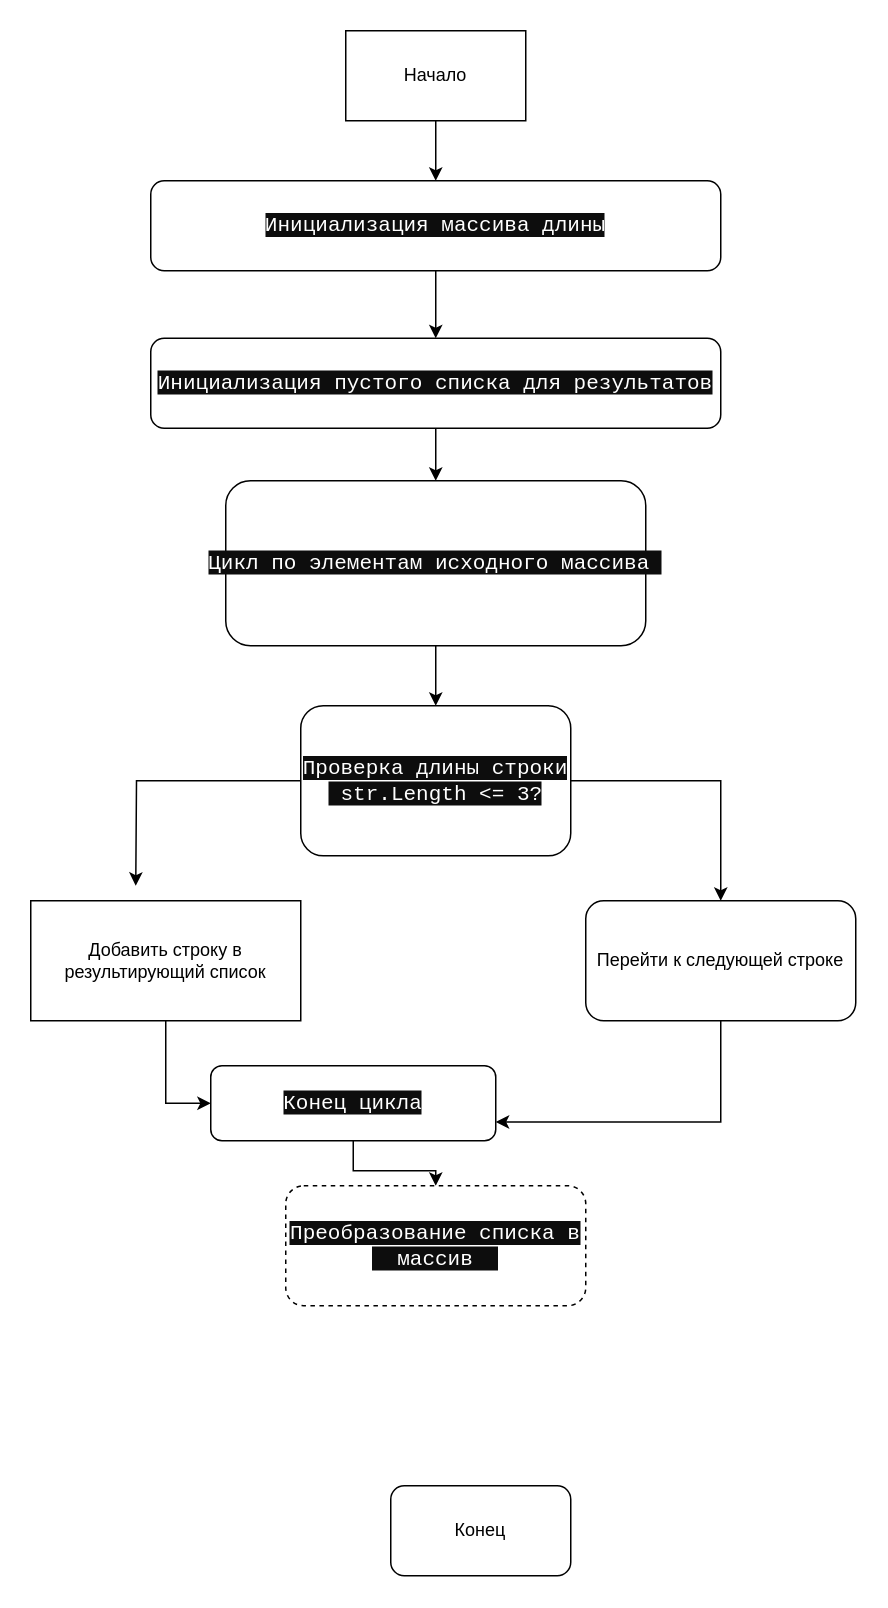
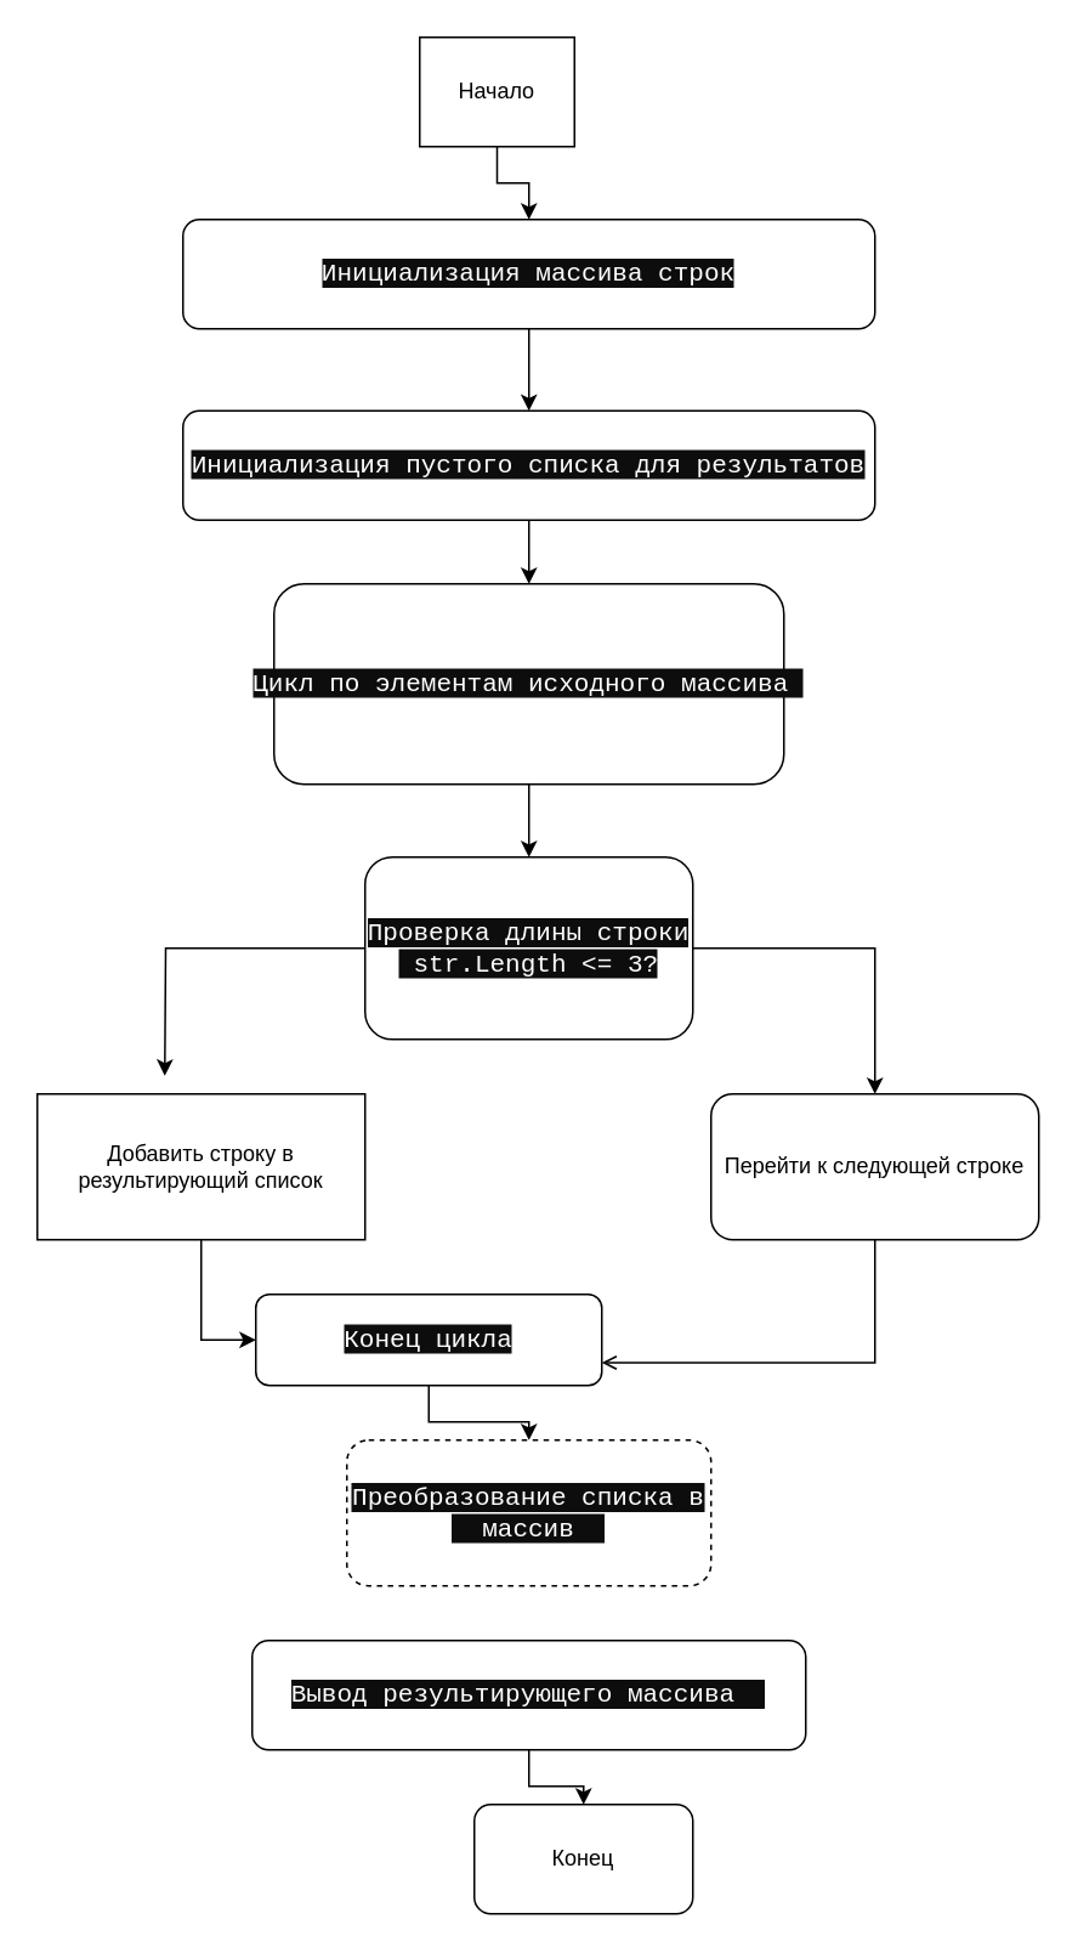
  <mxCell id="0" />
  <mxCell id="1" parent="0" />
  <mxCell id="2" value="" style="edgeStyle=orthogonalEdgeStyle;rounded=0;orthogonalLoop=1;jettySize=auto;html=1;" edge="1" parent="1" source="3" target="5"><mxGeometry relative="1" as="geometry" /></mxCell>
- <mxCell id="3" value="Начало" style="rounded=0;whiteSpace=wrap;html=1;" vertex="1" parent="1"><mxGeometry x="230" y="20" width="120" height="60" as="geometry" /></mxCell>
+ <mxCell id="3" value="Начало" style="rounded=0;whiteSpace=wrap;html=1;" vertex="1" parent="1"><mxGeometry x="230" y="20" width="85" height="60" as="geometry" /></mxCell>
  <mxCell id="4" value="" style="edgeStyle=orthogonalEdgeStyle;rounded=0;orthogonalLoop=1;jettySize=auto;html=1;" edge="1" parent="1" source="5" target="8"><mxGeometry relative="1" as="geometry" /></mxCell>
- <mxCell id="5" value="&lt;span style=&quot;color: rgb(255, 255, 255); font-family: ui-monospace, SFMono-Regular, &amp;quot;SF Mono&amp;quot;, Menlo, Consolas, &amp;quot;Liberation Mono&amp;quot;, monospace; font-size: 14px; text-align: left; white-space: pre; background-color: rgb(13, 13, 13);&quot;&gt;Инициализация массива длины&lt;/span&gt;" style="rounded=1;whiteSpace=wrap;html=1;" vertex="1" parent="1"><mxGeometry x="100" y="120" width="380" height="60" as="geometry" /></mxCell>
+ <mxCell id="5" value="&lt;span style=&quot;color: rgb(255, 255, 255); font-family: ui-monospace, SFMono-Regular, &amp;quot;SF Mono&amp;quot;, Menlo, Consolas, &amp;quot;Liberation Mono&amp;quot;, monospace; font-size: 14px; text-align: left; white-space: pre; background-color: rgb(13, 13, 13);&quot;&gt;Инициализация массива строк&lt;/span&gt;" style="rounded=1;whiteSpace=wrap;html=1;" vertex="1" parent="1"><mxGeometry x="100" y="120" width="380" height="60" as="geometry" /></mxCell>
  <mxCell id="6" value="Text" style="text;html=1;align=center;verticalAlign=middle;whiteSpace=wrap;rounded=0;" vertex="1" parent="1"><mxGeometry x="60" y="240" width="430" height="30" as="geometry" /></mxCell>
  <mxCell id="7" value="" style="edgeStyle=orthogonalEdgeStyle;rounded=0;orthogonalLoop=1;jettySize=auto;html=1;" edge="1" parent="1" source="8" target="10"><mxGeometry relative="1" as="geometry" /></mxCell>
  <mxCell id="8" value="&lt;span style=&quot;color: rgb(255, 255, 255); font-family: ui-monospace, SFMono-Regular, &amp;quot;SF Mono&amp;quot;, Menlo, Consolas, &amp;quot;Liberation Mono&amp;quot;, monospace; font-size: 14px; text-align: left; white-space: pre; background-color: rgb(13, 13, 13);&quot;&gt;Инициализация пустого списка для результатов&lt;/span&gt;" style="rounded=1;whiteSpace=wrap;html=1;" vertex="1" parent="1"><mxGeometry x="100" y="225" width="380" height="60" as="geometry" /></mxCell>
  <mxCell id="9" value="" style="edgeStyle=orthogonalEdgeStyle;rounded=0;orthogonalLoop=1;jettySize=auto;html=1;" edge="1" parent="1" source="10" target="13"><mxGeometry relative="1" as="geometry" /></mxCell>
  <mxCell id="10" value="&lt;span style=&quot;color: rgb(255, 255, 255); font-family: ui-monospace, SFMono-Regular, &amp;quot;SF Mono&amp;quot;, Menlo, Consolas, &amp;quot;Liberation Mono&amp;quot;, monospace; font-size: 14px; text-align: left; white-space: pre; background-color: rgb(13, 13, 13);&quot;&gt;Цикл по элементам исходного массива &lt;/span&gt;" style="rounded=1;whiteSpace=wrap;html=1;" vertex="1" parent="1"><mxGeometry x="150" y="320" width="280" height="110" as="geometry" /></mxCell>
  <mxCell id="11" style="edgeStyle=orthogonalEdgeStyle;rounded=0;orthogonalLoop=1;jettySize=auto;html=1;entryX=0.5;entryY=0;entryDx=0;entryDy=0;" edge="1" parent="1" source="13" target="17"><mxGeometry relative="1" as="geometry" /></mxCell>
  <mxCell id="12" style="edgeStyle=orthogonalEdgeStyle;rounded=0;orthogonalLoop=1;jettySize=auto;html=1;" edge="1" parent="1" source="13"><mxGeometry relative="1" as="geometry"><mxPoint x="90" y="590" as="targetPoint" /></mxGeometry></mxCell>
  <mxCell id="13" value="&lt;span style=&quot;color: rgb(255, 255, 255); font-family: ui-monospace, SFMono-Regular, &amp;quot;SF Mono&amp;quot;, Menlo, Consolas, &amp;quot;Liberation Mono&amp;quot;, monospace; font-size: 14px; text-align: left; white-space: pre; background-color: rgb(13, 13, 13);&quot;&gt;Проверка длины строки&lt;/span&gt;&lt;div&gt;&lt;span style=&quot;color: rgb(255, 255, 255); font-family: ui-monospace, SFMono-Regular, &amp;quot;SF Mono&amp;quot;, Menlo, Consolas, &amp;quot;Liberation Mono&amp;quot;, monospace; font-size: 14px; text-align: left; white-space: pre; background-color: rgb(13, 13, 13);&quot;&gt; str.Length &amp;lt;= 3?&lt;/span&gt;&lt;/div&gt;" style="rounded=1;whiteSpace=wrap;html=1;" vertex="1" parent="1"><mxGeometry x="200" y="470" width="180" height="100" as="geometry" /></mxCell>
  <mxCell id="14" style="edgeStyle=orthogonalEdgeStyle;rounded=0;orthogonalLoop=1;jettySize=auto;html=1;entryX=0;entryY=0.5;entryDx=0;entryDy=0;" edge="1" parent="1" source="15" target="19"><mxGeometry relative="1" as="geometry" /></mxCell>
  <mxCell id="15" value="Добавить строку в результирующий список" style="rounded=0;whiteSpace=wrap;html=1;" vertex="1" parent="1"><mxGeometry x="20" y="600" width="180" height="80" as="geometry" /></mxCell>
- <mxCell id="16" style="edgeStyle=orthogonalEdgeStyle;rounded=0;orthogonalLoop=1;jettySize=auto;html=1;exitX=0.5;exitY=1;exitDx=0;exitDy=0;entryX=1;entryY=0.75;entryDx=0;entryDy=0;" edge="1" parent="1" source="17" target="19"><mxGeometry relative="1" as="geometry" /></mxCell>
+ <mxCell id="16" style="edgeStyle=orthogonalEdgeStyle;rounded=0;orthogonalLoop=1;jettySize=auto;html=1;exitX=0.5;exitY=1;exitDx=0;exitDy=0;entryX=1;entryY=0.75;entryDx=0;entryDy=0;endArrow=open;" edge="1" parent="1" source="17" target="19"><mxGeometry relative="1" as="geometry" /></mxCell>
  <mxCell id="17" value="Перейти к следующей строке" style="whiteSpace=wrap;html=1;rounded=1;" vertex="1" parent="1"><mxGeometry x="390" y="600" width="180" height="80" as="geometry" /></mxCell>
  <mxCell id="18" value="" style="edgeStyle=orthogonalEdgeStyle;rounded=0;orthogonalLoop=1;jettySize=auto;html=1;" edge="1" parent="1" source="19" target="20"><mxGeometry relative="1" as="geometry" /></mxCell>
  <mxCell id="19" value="&lt;span style=&quot;color: rgb(255, 255, 255); font-family: ui-monospace, SFMono-Regular, &amp;quot;SF Mono&amp;quot;, Menlo, Consolas, &amp;quot;Liberation Mono&amp;quot;, monospace; font-size: 14px; text-align: left; white-space: pre; background-color: rgb(13, 13, 13);&quot;&gt;Конец цикла&lt;/span&gt;" style="rounded=1;whiteSpace=wrap;html=1;" vertex="1" parent="1"><mxGeometry x="140" y="710" width="190" height="50" as="geometry" /></mxCell>
  <mxCell id="20" value="&lt;span style=&quot;color: rgb(255, 255, 255); font-family: ui-monospace, SFMono-Regular, &amp;quot;SF Mono&amp;quot;, Menlo, Consolas, &amp;quot;Liberation Mono&amp;quot;, monospace; font-size: 14px; text-align: left; white-space: pre; background-color: rgb(13, 13, 13);&quot;&gt;Преобразование списка в&lt;/span&gt;&lt;div&gt;&lt;span style=&quot;color: rgb(255, 255, 255); font-family: ui-monospace, SFMono-Regular, &amp;quot;SF Mono&amp;quot;, Menlo, Consolas, &amp;quot;Liberation Mono&amp;quot;, monospace; font-size: 14px; text-align: left; white-space: pre; background-color: rgb(13, 13, 13);&quot;&gt;  массив  &lt;/span&gt;&lt;/div&gt;" style="rounded=1;whiteSpace=wrap;html=1;dashed=1;" vertex="1" parent="1"><mxGeometry x="190" y="790" width="200" height="80" as="geometry" /></mxCell>
+ <mxCell id="21" value="" style="edgeStyle=orthogonalEdgeStyle;rounded=0;orthogonalLoop=1;jettySize=auto;html=1;" edge="1" parent="1" source="22" target="23"><mxGeometry relative="1" as="geometry" /></mxCell>
+ <mxCell id="22" value="&lt;span style=&quot;color: rgb(255, 255, 255); font-family: ui-monospace, SFMono-Regular, &amp;quot;SF Mono&amp;quot;, Menlo, Consolas, &amp;quot;Liberation Mono&amp;quot;, monospace; font-size: 14px; text-align: left; white-space: pre; background-color: rgb(13, 13, 13);&quot;&gt;Вывод результирующего массива  &lt;/span&gt;" style="rounded=1;whiteSpace=wrap;html=1;" vertex="1" parent="1"><mxGeometry x="138" y="900" width="304" height="60" as="geometry" /></mxCell>
  <mxCell id="23" value="Конец" style="rounded=1;whiteSpace=wrap;html=1;" vertex="1" parent="1"><mxGeometry x="260" y="990" width="120" height="60" as="geometry" /></mxCell>
